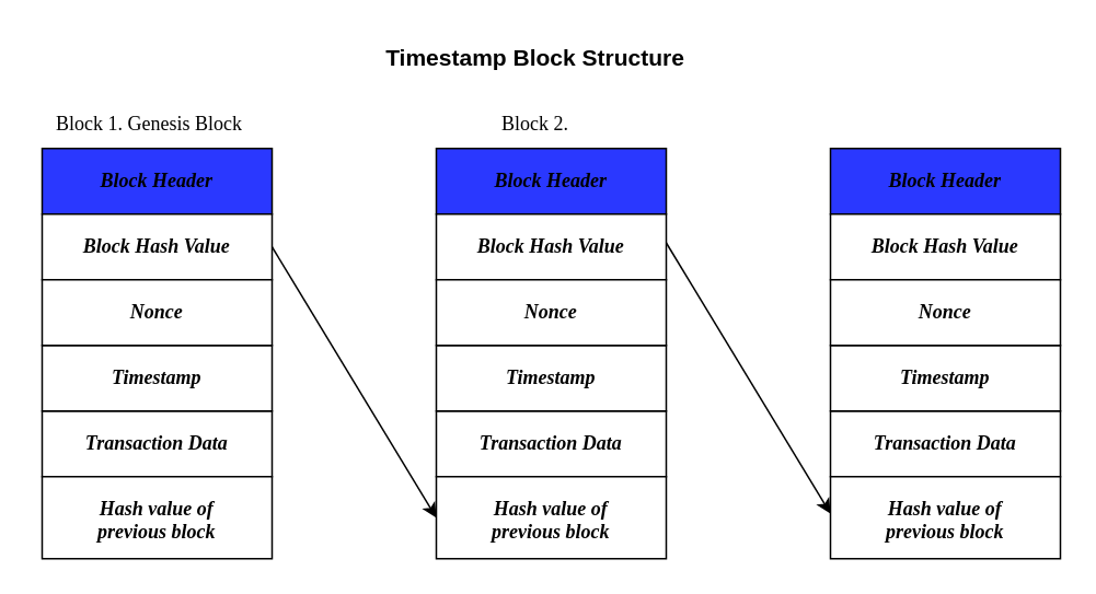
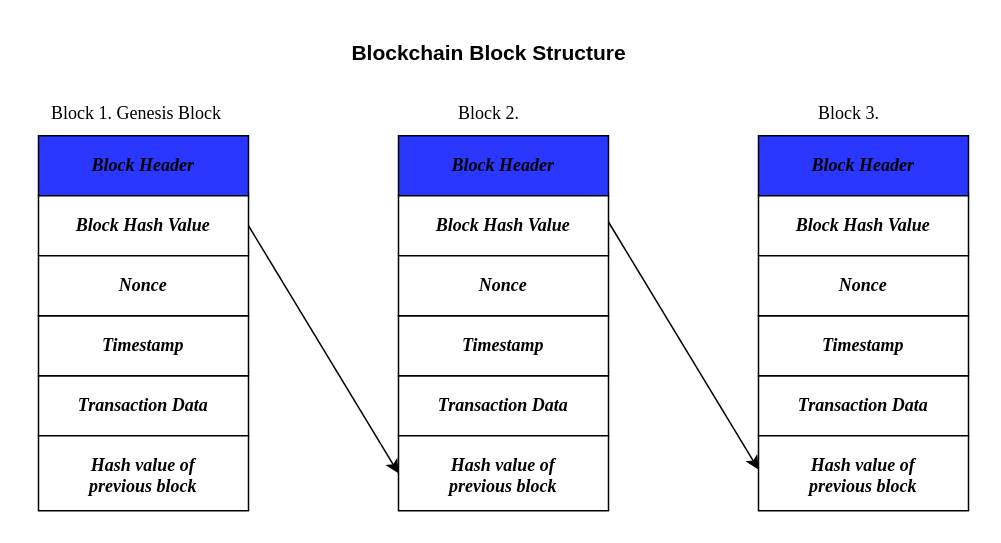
  <mxCell id="0" />
  <mxCell id="1" parent="0" />
  <mxCell id="2" value="&lt;p style=&quot;margin:13px;&quot;&gt;&lt;b&gt;&lt;i&gt;&lt;font face=&quot;Comic Sans MS&quot;&gt;Block Header&lt;/font&gt;&lt;/i&gt;&lt;/b&gt;&lt;/p&gt;" style="shape=rect;html=1;overflow=fill;whiteSpace=wrap;align=center;fillColor=#2A38FF;" vertex="1" parent="1"><mxGeometry x="25" y="90" width="140" height="40" as="geometry" /></mxCell>
  <mxCell id="3" value="&lt;p style=&quot;margin:13px;&quot;&gt;&lt;b&gt;&lt;i&gt;&lt;font face=&quot;Comic Sans MS&quot;&gt;Block Hash Value&lt;/font&gt;&lt;/i&gt;&lt;/b&gt;&lt;/p&gt;" style="shape=rect;html=1;overflow=fill;whiteSpace=wrap;align=center;" vertex="1" parent="1"><mxGeometry x="25" y="130" width="140" height="40" as="geometry" /></mxCell>
  <mxCell id="4" value="&lt;p style=&quot;margin:13px;&quot;&gt;&lt;b&gt;&lt;i&gt;&lt;font face=&quot;Comic Sans MS&quot;&gt;Transaction Data&lt;/font&gt;&lt;/i&gt;&lt;/b&gt;&lt;/p&gt;" style="shape=rect;html=1;overflow=fill;whiteSpace=wrap;align=center;" vertex="1" parent="1"><mxGeometry x="25" y="250" width="140" height="40" as="geometry" /></mxCell>
  <mxCell id="5" value="&lt;p style=&quot;margin:13px;&quot;&gt;&lt;b&gt;&lt;i&gt;&lt;font face=&quot;Comic Sans MS&quot;&gt;Timestamp&lt;/font&gt;&lt;/i&gt;&lt;/b&gt;&lt;/p&gt;" style="shape=rect;html=1;overflow=fill;whiteSpace=wrap;align=center;" vertex="1" parent="1"><mxGeometry x="25" y="210" width="140" height="40" as="geometry" /></mxCell>
  <mxCell id="6" value="&lt;p style=&quot;margin:13px;&quot;&gt;&lt;b&gt;&lt;i&gt;&lt;font face=&quot;Comic Sans MS&quot;&gt;Nonce&lt;/font&gt;&lt;/i&gt;&lt;/b&gt;&lt;/p&gt;" style="shape=rect;html=1;overflow=fill;whiteSpace=wrap;align=center;" vertex="1" parent="1"><mxGeometry x="25" y="170" width="140" height="40" as="geometry" /></mxCell>
  <mxCell id="7" value="&lt;p style=&quot;margin:13px;&quot;&gt;&lt;b&gt;&lt;i&gt;&lt;font face=&quot;Comic Sans MS&quot;&gt;Hash value of previous block&lt;/font&gt;&lt;/i&gt;&lt;/b&gt;&lt;/p&gt;" style="shape=rect;html=1;overflow=fill;whiteSpace=wrap;align=center;" vertex="1" parent="1"><mxGeometry x="25" y="290" width="140" height="50" as="geometry" /></mxCell>
  <mxCell id="8" value="&lt;p style=&quot;margin:13px;&quot;&gt;&lt;b&gt;&lt;i&gt;&lt;font face=&quot;Comic Sans MS&quot;&gt;Block Header&lt;/font&gt;&lt;/i&gt;&lt;/b&gt;&lt;/p&gt;" style="shape=rect;html=1;overflow=fill;whiteSpace=wrap;align=center;fillColor=#2A38FF;" vertex="1" parent="1"><mxGeometry x="265" y="90" width="140" height="40" as="geometry" /></mxCell>
  <mxCell id="9" value="&lt;p style=&quot;margin:13px;&quot;&gt;&lt;b&gt;&lt;i&gt;&lt;font face=&quot;Comic Sans MS&quot;&gt;Block Hash Value&lt;/font&gt;&lt;/i&gt;&lt;/b&gt;&lt;/p&gt;" style="shape=rect;html=1;overflow=fill;whiteSpace=wrap;align=center;" vertex="1" parent="1"><mxGeometry x="265" y="130" width="140" height="40" as="geometry" /></mxCell>
  <mxCell id="10" value="&lt;p style=&quot;margin:13px;&quot;&gt;&lt;b&gt;&lt;i&gt;&lt;font face=&quot;Comic Sans MS&quot;&gt;Transaction Data&lt;/font&gt;&lt;/i&gt;&lt;/b&gt;&lt;/p&gt;" style="shape=rect;html=1;overflow=fill;whiteSpace=wrap;align=center;" vertex="1" parent="1"><mxGeometry x="265" y="250" width="140" height="40" as="geometry" /></mxCell>
  <mxCell id="11" value="&lt;p style=&quot;margin:13px;&quot;&gt;&lt;b&gt;&lt;i&gt;&lt;font face=&quot;Comic Sans MS&quot;&gt;Timestamp&lt;/font&gt;&lt;/i&gt;&lt;/b&gt;&lt;/p&gt;" style="shape=rect;html=1;overflow=fill;whiteSpace=wrap;align=center;" vertex="1" parent="1"><mxGeometry x="265" y="210" width="140" height="40" as="geometry" /></mxCell>
  <mxCell id="12" value="&lt;p style=&quot;margin:13px;&quot;&gt;&lt;b&gt;&lt;i&gt;&lt;font face=&quot;Comic Sans MS&quot;&gt;Nonce&lt;/font&gt;&lt;/i&gt;&lt;/b&gt;&lt;/p&gt;" style="shape=rect;html=1;overflow=fill;whiteSpace=wrap;align=center;" vertex="1" parent="1"><mxGeometry x="265" y="170" width="140" height="40" as="geometry" /></mxCell>
  <mxCell id="13" value="&lt;p style=&quot;margin:13px;&quot;&gt;&lt;b&gt;&lt;i&gt;&lt;font face=&quot;Comic Sans MS&quot;&gt;Hash value of previous block&lt;/font&gt;&lt;/i&gt;&lt;/b&gt;&lt;/p&gt;" style="shape=rect;html=1;overflow=fill;whiteSpace=wrap;align=center;" vertex="1" parent="1"><mxGeometry x="265" y="290" width="140" height="50" as="geometry" /></mxCell>
  <mxCell id="14" value="&lt;p style=&quot;margin:13px;&quot;&gt;&lt;b&gt;&lt;i&gt;&lt;font face=&quot;Comic Sans MS&quot;&gt;Block Header&lt;/font&gt;&lt;/i&gt;&lt;/b&gt;&lt;/p&gt;" style="shape=rect;html=1;overflow=fill;whiteSpace=wrap;align=center;fillColor=#2A38FF;" vertex="1" parent="1"><mxGeometry x="505" y="90" width="140" height="40" as="geometry" /></mxCell>
  <mxCell id="15" value="&lt;p style=&quot;margin:13px;&quot;&gt;&lt;b&gt;&lt;i&gt;&lt;font face=&quot;Comic Sans MS&quot;&gt;Block Hash Value&lt;/font&gt;&lt;/i&gt;&lt;/b&gt;&lt;/p&gt;" style="shape=rect;html=1;overflow=fill;whiteSpace=wrap;align=center;" vertex="1" parent="1"><mxGeometry x="505" y="130" width="140" height="40" as="geometry" /></mxCell>
  <mxCell id="16" value="&lt;p style=&quot;margin:13px;&quot;&gt;&lt;b&gt;&lt;i&gt;&lt;font face=&quot;Comic Sans MS&quot;&gt;Transaction Data&lt;/font&gt;&lt;/i&gt;&lt;/b&gt;&lt;/p&gt;" style="shape=rect;html=1;overflow=fill;whiteSpace=wrap;align=center;" vertex="1" parent="1"><mxGeometry x="505" y="250" width="140" height="40" as="geometry" /></mxCell>
  <mxCell id="17" value="&lt;p style=&quot;margin:13px;&quot;&gt;&lt;b&gt;&lt;i&gt;&lt;font face=&quot;Comic Sans MS&quot;&gt;Timestamp&lt;/font&gt;&lt;/i&gt;&lt;/b&gt;&lt;/p&gt;" style="shape=rect;html=1;overflow=fill;whiteSpace=wrap;align=center;" vertex="1" parent="1"><mxGeometry x="505" y="210" width="140" height="40" as="geometry" /></mxCell>
  <mxCell id="18" value="&lt;p style=&quot;margin:13px;&quot;&gt;&lt;b&gt;&lt;i&gt;&lt;font face=&quot;Comic Sans MS&quot;&gt;Nonce&lt;/font&gt;&lt;/i&gt;&lt;/b&gt;&lt;/p&gt;" style="shape=rect;html=1;overflow=fill;whiteSpace=wrap;align=center;" vertex="1" parent="1"><mxGeometry x="505" y="170" width="140" height="40" as="geometry" /></mxCell>
  <mxCell id="19" value="&lt;p style=&quot;margin:13px;&quot;&gt;&lt;b&gt;&lt;i&gt;&lt;font face=&quot;Comic Sans MS&quot;&gt;Hash value of previous block&lt;/font&gt;&lt;/i&gt;&lt;/b&gt;&lt;/p&gt;" style="shape=rect;html=1;overflow=fill;whiteSpace=wrap;align=center;" vertex="1" parent="1"><mxGeometry x="505" y="290" width="140" height="50" as="geometry" /></mxCell>
- <mxCell id="20" value="&lt;font style=&quot;font-size: 14px;&quot;&gt;&lt;b&gt;Timestamp Block Structure&lt;/b&gt;&lt;/font&gt;" style="text;html=1;align=center;verticalAlign=middle;resizable=0;points=[];autosize=1;strokeColor=none;fillColor=none;" vertex="1" parent="1"><mxGeometry x="220" y="20" width="210" height="30" as="geometry" /></mxCell>
+ <mxCell id="20" value="&lt;font style=&quot;font-size: 14px;&quot;&gt;&lt;b&gt;Blockchain Block Structure&lt;/b&gt;&lt;/font&gt;" style="text;html=1;align=center;verticalAlign=middle;resizable=0;points=[];autosize=1;strokeColor=none;fillColor=none;" vertex="1" parent="1"><mxGeometry x="220" y="20" width="210" height="30" as="geometry" /></mxCell>
  <mxCell id="21" value="" style="endArrow=classic;html=1;rounded=0;entryX=0;entryY=0.5;entryDx=0;entryDy=0;exitX=1;exitY=0.5;exitDx=0;exitDy=0;" edge="1" parent="1" source="3" target="13"><mxGeometry width="50" height="50" relative="1" as="geometry"><mxPoint x="175" y="150" as="sourcePoint" /><mxPoint x="395" y="170" as="targetPoint" /></mxGeometry></mxCell>
  <mxCell id="22" value="" style="endArrow=classic;html=1;rounded=0;entryX=0;entryY=0.5;entryDx=0;entryDy=0;exitX=1;exitY=0.5;exitDx=0;exitDy=0;" edge="1" parent="1"><mxGeometry width="50" height="50" relative="1" as="geometry"><mxPoint x="405" y="147.5" as="sourcePoint" /><mxPoint x="505" y="312.5" as="targetPoint" /></mxGeometry></mxCell>
  <mxCell id="23" value="&lt;font face=&quot;Comic Sans MS&quot;&gt;Block 1. Genesis Block&lt;/font&gt;" style="text;html=1;align=center;verticalAlign=middle;resizable=0;points=[];autosize=1;strokeColor=none;fillColor=none;" vertex="1" parent="1"><mxGeometry x="20" y="60" width="140" height="30" as="geometry" /></mxCell>
  <mxCell id="24" value="&lt;font face=&quot;Comic Sans MS&quot;&gt;Block 2.&lt;/font&gt;" style="text;html=1;align=center;verticalAlign=middle;resizable=0;points=[];autosize=1;strokeColor=none;fillColor=none;" vertex="1" parent="1"><mxGeometry x="290" y="60" width="70" height="30" as="geometry" /></mxCell>
+ <mxCell id="25" value="&lt;font face=&quot;Comic Sans MS&quot;&gt;Block 3.&lt;/font&gt;" style="text;html=1;align=center;verticalAlign=middle;resizable=0;points=[];autosize=1;strokeColor=none;fillColor=none;" vertex="1" parent="1"><mxGeometry x="530" y="60" width="70" height="30" as="geometry" /></mxCell>
